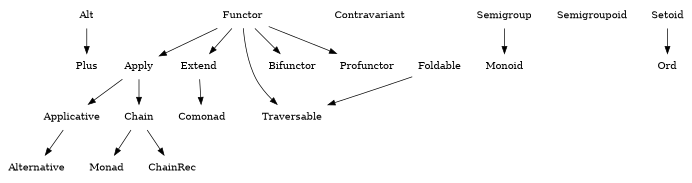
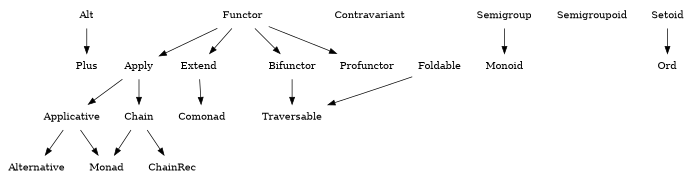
  digraph {
    node [shape=plaintext]
    Alt
    Plus
    Applicative
    Alternative
    Monad
    Apply
    Chain
    ChainRec
    Extend
    Comonad
    Foldable
    Traversable
    Functor
    Bifunctor
    Profunctor
    Contravariant
    Semigroup
    Monoid
    Semigroupoid
    Setoid
    Ord
    Alt -> Plus
    Applicative -> Alternative
+   Applicative -> Monad
    Apply -> Applicative
    Apply -> Chain
    Chain -> Monad
    Chain -> ChainRec
    Extend -> Comonad
    Foldable -> Traversable
    Functor -> Apply
    Functor -> Extend
-   Functor -> Traversable
+   Bifunctor -> Traversable
    Functor -> Bifunctor
    Functor -> Profunctor
    Semigroup -> Monoid
    Setoid -> Ord
  }
